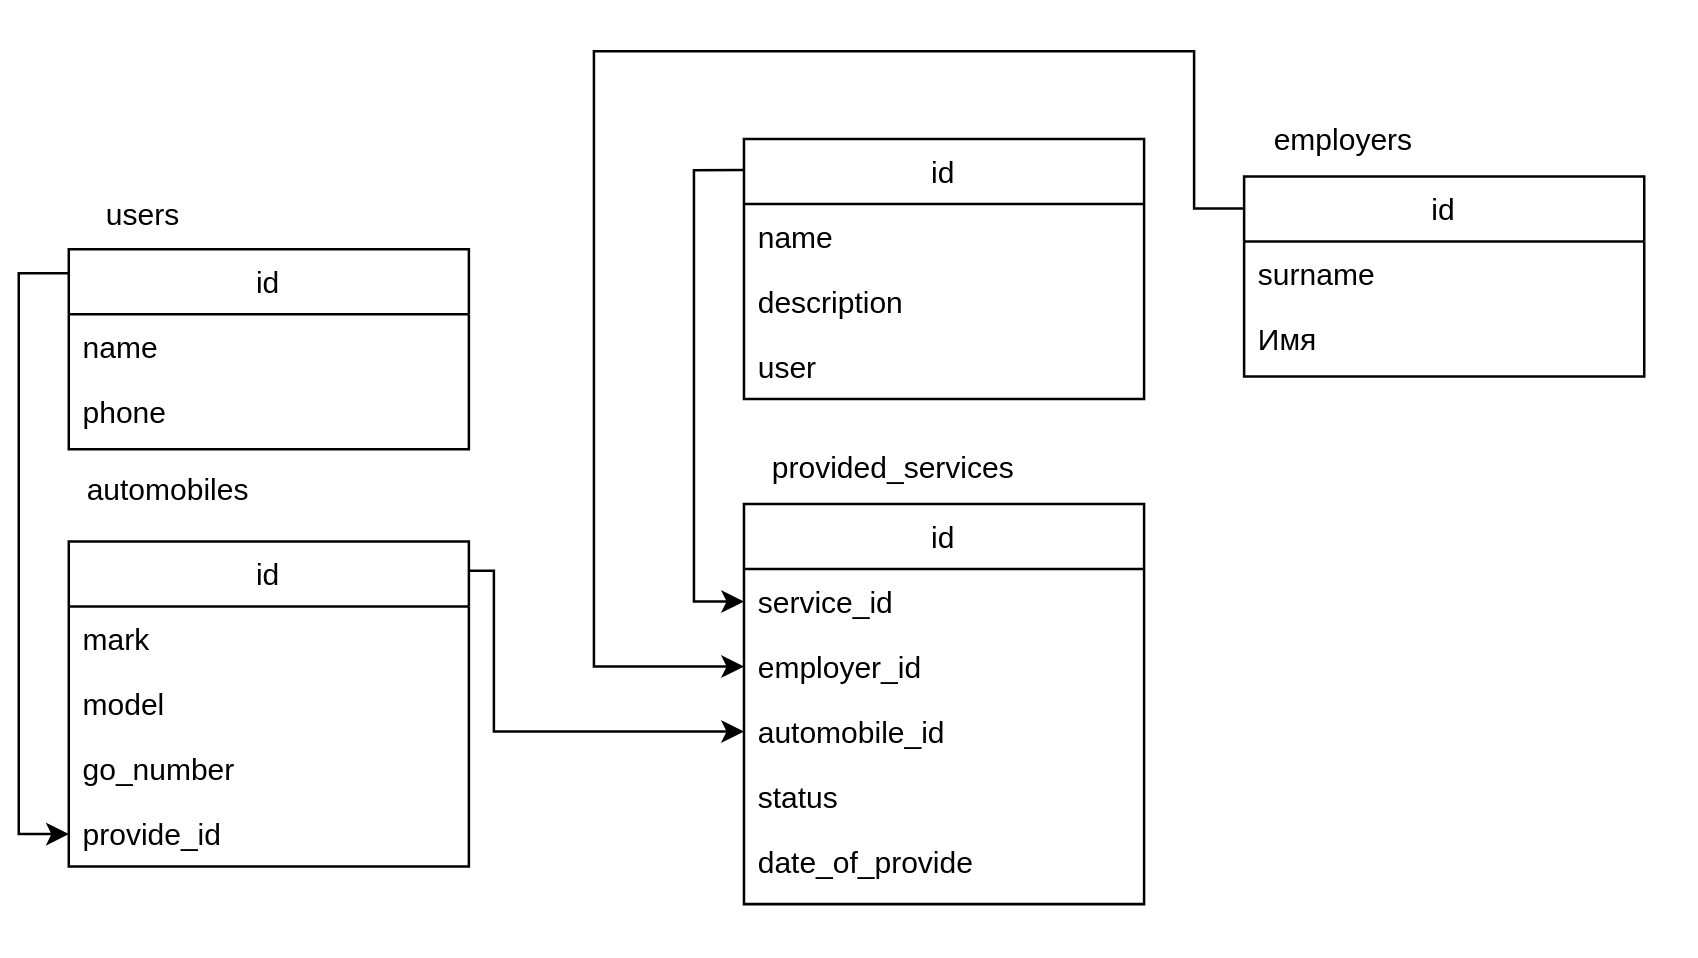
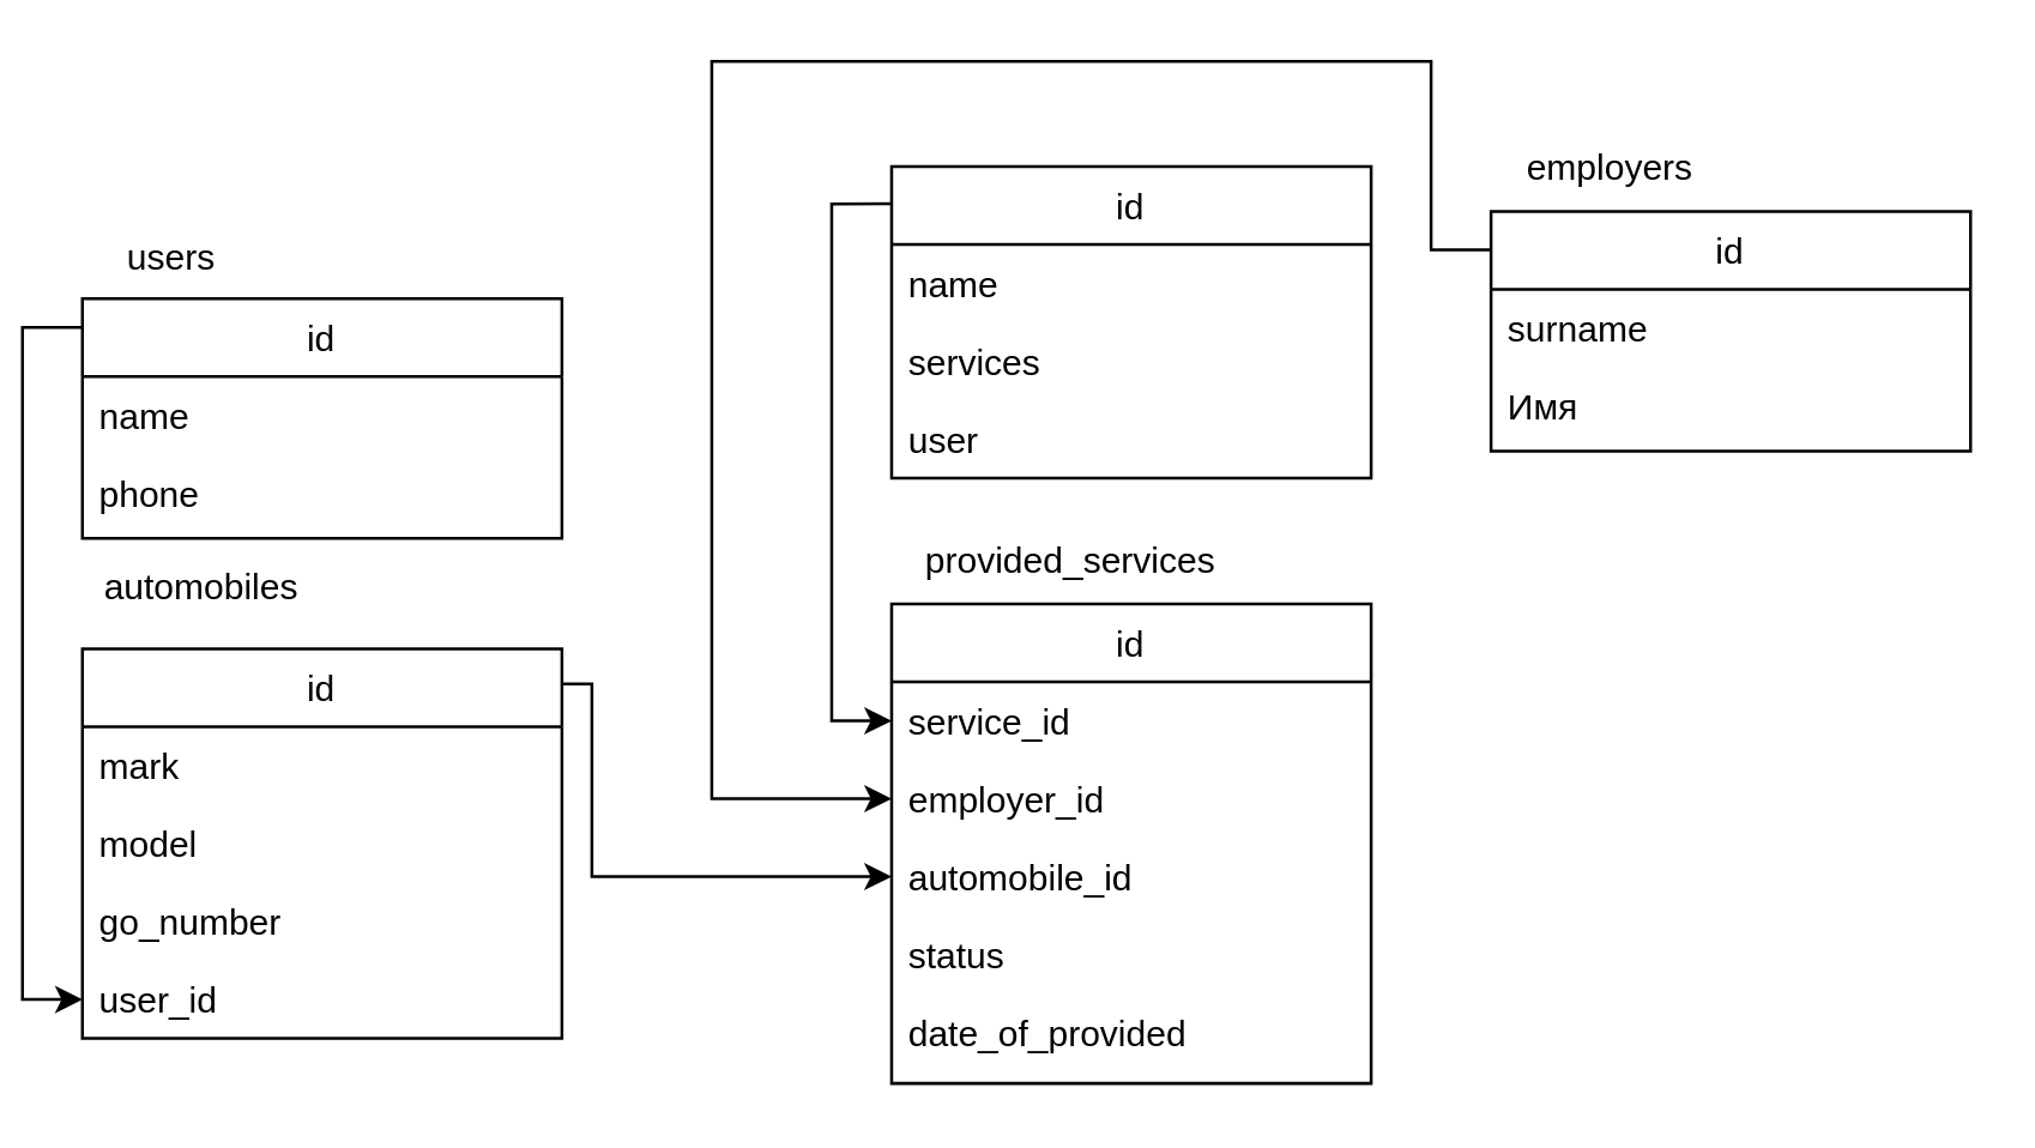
  <mxCell id="0" />
  <mxCell id="1" parent="0" />
  <mxCell id="2" style="edgeStyle=orthogonalEdgeStyle;rounded=0;orthogonalLoop=1;jettySize=auto;html=1;exitX=0;exitY=0.12;exitDx=0;exitDy=0;exitPerimeter=0;entryX=0;entryY=0.5;entryDx=0;entryDy=0;" parent="1" source="3" target="11" edge="1"><mxGeometry relative="1" as="geometry" /></mxCell>
  <mxCell id="3" value="id" style="swimlane;fontStyle=0;align=center;verticalAlign=top;childLayout=stackLayout;horizontal=1;startSize=26;horizontalStack=0;resizeParent=1;resizeLast=0;collapsible=1;marginBottom=0;rounded=0;shadow=0;strokeWidth=1;points=[[0,0,0,0,0],[0,0.12,0,0,0],[0,0.5,0,0,0],[0,0.75,0,0,0],[0,1,0,0,0],[0.25,0,0,0,0],[0.25,1,0,0,0],[0.5,0,0,0,0],[0.5,1,0,0,0],[0.75,0,0,0,0],[0.75,1,0,0,0],[1,0,0,0,0],[1,0.25,0,0,0],[1,0.5,0,0,0],[1,0.75,0,0,0],[1,1,0,0,0]];" parent="1" vertex="1"><mxGeometry x="20" y="99.11" width="160" height="80" as="geometry"><mxRectangle x="230" y="140" width="160" height="26" as="alternateBounds" /></mxGeometry></mxCell>
  <mxCell id="4" value="name" style="text;align=left;verticalAlign=top;spacingLeft=4;spacingRight=4;overflow=hidden;rotatable=0;points=[[0,0.5],[1,0.5]];portConstraint=eastwest;rounded=0;shadow=0;html=0;" parent="3" vertex="1"><mxGeometry y="26" width="160" height="26" as="geometry" /></mxCell>
  <mxCell id="5" value="phone" style="text;align=left;verticalAlign=top;spacingLeft=4;spacingRight=4;overflow=hidden;rotatable=0;points=[[0,0.5],[1,0.5]];portConstraint=eastwest;rounded=0;shadow=0;html=0;" parent="3" vertex="1"><mxGeometry y="52" width="160" height="26" as="geometry" /></mxCell>
  <mxCell id="6" style="edgeStyle=orthogonalEdgeStyle;rounded=0;orthogonalLoop=1;jettySize=auto;html=1;exitX=1;exitY=0.09;exitDx=0;exitDy=0;exitPerimeter=0;entryX=0;entryY=0.5;entryDx=0;entryDy=0;" parent="1" source="7" target="20" edge="1"><mxGeometry relative="1" as="geometry"><Array as="points"><mxPoint x="190" y="228" /><mxPoint x="190" y="292" /></Array></mxGeometry></mxCell>
  <mxCell id="7" value="id" style="swimlane;fontStyle=0;align=center;verticalAlign=top;childLayout=stackLayout;horizontal=1;startSize=26;horizontalStack=0;resizeParent=1;resizeLast=0;collapsible=1;marginBottom=0;rounded=0;shadow=0;strokeWidth=1;points=[[0,0,0,0,0],[0,0.1,0,0,0],[0,0.5,0,0,0],[0,0.75,0,0,0],[0,1,0,0,0],[0.25,0,0,0,0],[0.25,1,0,0,0],[0.5,0,0,0,0],[0.5,1,0,0,0],[0.75,0,0,0,0],[0.75,1,0,0,0],[1,0,0,0,0],[1,0.09,0,0,0],[1,0.25,0,0,0],[1,0.5,0,0,0],[1,0.75,0,0,0],[1,1,0,0,0]];" parent="1" vertex="1"><mxGeometry x="20" y="216" width="160" height="130" as="geometry"><mxRectangle x="130" y="380" width="160" height="26" as="alternateBounds" /></mxGeometry></mxCell>
  <mxCell id="8" value="mark" style="text;align=left;verticalAlign=top;spacingLeft=4;spacingRight=4;overflow=hidden;rotatable=0;points=[[0,0.5],[1,0.5]];portConstraint=eastwest;" parent="7" vertex="1"><mxGeometry y="26" width="160" height="26" as="geometry" /></mxCell>
  <mxCell id="9" value="model" style="text;align=left;verticalAlign=top;spacingLeft=4;spacingRight=4;overflow=hidden;rotatable=0;points=[[0,0.5],[1,0.5]];portConstraint=eastwest;" parent="7" vertex="1"><mxGeometry y="52" width="160" height="26" as="geometry" /></mxCell>
  <mxCell id="10" value="go_number" style="text;align=left;verticalAlign=top;spacingLeft=4;spacingRight=4;overflow=hidden;rotatable=0;points=[[0,0.5],[1,0.5]];portConstraint=eastwest;" parent="7" vertex="1"><mxGeometry y="78" width="160" height="26" as="geometry" /></mxCell>
- <mxCell id="11" value="provide_id" style="text;align=left;verticalAlign=top;spacingLeft=4;spacingRight=4;overflow=hidden;rotatable=0;points=[[0,0.5],[1,0.5]];portConstraint=eastwest;" parent="7" vertex="1"><mxGeometry y="104" width="160" height="26" as="geometry" /></mxCell>
+ <mxCell id="11" value="user_id" style="text;align=left;verticalAlign=top;spacingLeft=4;spacingRight=4;overflow=hidden;rotatable=0;points=[[0,0.5],[1,0.5]];portConstraint=eastwest;" parent="7" vertex="1"><mxGeometry y="104" width="160" height="26" as="geometry" /></mxCell>
  <mxCell id="12" style="edgeStyle=orthogonalEdgeStyle;rounded=0;orthogonalLoop=1;jettySize=auto;html=1;exitX=0;exitY=0.12;exitDx=0;exitDy=0;exitPerimeter=0;entryX=0;entryY=0.5;entryDx=0;entryDy=0;" parent="1" source="13" target="18" edge="1"><mxGeometry relative="1" as="geometry" /></mxCell>
  <mxCell id="13" value="id" style="swimlane;fontStyle=0;align=center;verticalAlign=top;childLayout=stackLayout;horizontal=1;startSize=26;horizontalStack=0;resizeParent=1;resizeLast=0;collapsible=1;marginBottom=0;rounded=0;shadow=0;strokeWidth=1;points=[[0,0,0,0,0],[0,0.12,0,0,0],[0,0.25,0,0,0],[0,0.5,0,0,0],[0,0.75,0,0,0],[0,1,0,0,0],[0.25,0,0,0,0],[0.25,1,0,0,0],[0.5,0,0,0,0],[0.5,1,0,0,0],[0.75,0,0,0,0],[0.75,1,0,0,0],[1,0,0,0,0],[1,0.12,0,0,0],[1,0.5,0,0,0],[1,0.75,0,0,0],[1,1,0,0,0]];" parent="1" vertex="1"><mxGeometry x="290" y="55" width="160" height="104" as="geometry"><mxRectangle x="550" y="140" width="160" height="26" as="alternateBounds" /></mxGeometry></mxCell>
  <mxCell id="14" value="name" style="text;align=left;verticalAlign=top;spacingLeft=4;spacingRight=4;overflow=hidden;rotatable=0;points=[[0,0.5],[1,0.5]];portConstraint=eastwest;" parent="13" vertex="1"><mxGeometry y="26" width="160" height="26" as="geometry" /></mxCell>
- <mxCell id="15" value="description" style="text;align=left;verticalAlign=top;spacingLeft=4;spacingRight=4;overflow=hidden;rotatable=0;points=[[0,0.5],[1,0.5]];portConstraint=eastwest;rounded=0;shadow=0;html=0;" parent="13" vertex="1"><mxGeometry y="52" width="160" height="26" as="geometry" /></mxCell>
+ <mxCell id="15" value="services" style="text;align=left;verticalAlign=top;spacingLeft=4;spacingRight=4;overflow=hidden;rotatable=0;points=[[0,0.5],[1,0.5]];portConstraint=eastwest;rounded=0;shadow=0;html=0;" parent="13" vertex="1"><mxGeometry y="52" width="160" height="26" as="geometry" /></mxCell>
  <mxCell id="16" value="user" style="text;align=left;verticalAlign=top;spacingLeft=4;spacingRight=4;overflow=hidden;rotatable=0;points=[[0,0.5],[1,0.5]];portConstraint=eastwest;rounded=0;shadow=0;html=0;" parent="13" vertex="1"><mxGeometry y="78" width="160" height="26" as="geometry" /></mxCell>
  <mxCell id="17" value="id" style="swimlane;fontStyle=0;align=center;verticalAlign=top;childLayout=stackLayout;horizontal=1;startSize=26;horizontalStack=0;resizeParent=1;resizeLast=0;collapsible=1;marginBottom=0;rounded=0;shadow=0;strokeWidth=1;" parent="1" vertex="1"><mxGeometry x="290" y="201" width="160" height="160" as="geometry"><mxRectangle x="550" y="140" width="160" height="26" as="alternateBounds" /></mxGeometry></mxCell>
  <mxCell id="18" value="service_id" style="text;align=left;verticalAlign=top;spacingLeft=4;spacingRight=4;overflow=hidden;rotatable=0;points=[[0,0.5],[1,0.5]];portConstraint=eastwest;" parent="17" vertex="1"><mxGeometry y="26" width="160" height="26" as="geometry" /></mxCell>
  <mxCell id="19" value="employer_id" style="text;align=left;verticalAlign=top;spacingLeft=4;spacingRight=4;overflow=hidden;rotatable=0;points=[[0,0.5],[1,0.5]];portConstraint=eastwest;rounded=0;shadow=0;html=0;" parent="17" vertex="1"><mxGeometry y="52" width="160" height="26" as="geometry" /></mxCell>
  <mxCell id="20" value="automobile_id" style="text;align=left;verticalAlign=top;spacingLeft=4;spacingRight=4;overflow=hidden;rotatable=0;points=[[0,0.5],[1,0.5]];portConstraint=eastwest;rounded=0;shadow=0;html=0;" parent="17" vertex="1"><mxGeometry y="78" width="160" height="26" as="geometry" /></mxCell>
  <mxCell id="21" value="status" style="text;align=left;verticalAlign=top;spacingLeft=4;spacingRight=4;overflow=hidden;rotatable=0;points=[[0,0.5],[1,0.5]];portConstraint=eastwest;rounded=0;shadow=0;html=0;" parent="17" vertex="1"><mxGeometry y="104" width="160" height="26" as="geometry" /></mxCell>
- <mxCell id="22" value="date_of_provide" style="text;align=left;verticalAlign=top;spacingLeft=4;spacingRight=4;overflow=hidden;rotatable=0;points=[[0,0.5],[1,0.5]];portConstraint=eastwest;rounded=0;shadow=0;html=0;" parent="17" vertex="1"><mxGeometry y="130" width="160" height="26" as="geometry" /></mxCell>
+ <mxCell id="22" value="date_of_provided" style="text;align=left;verticalAlign=top;spacingLeft=4;spacingRight=4;overflow=hidden;rotatable=0;points=[[0,0.5],[1,0.5]];portConstraint=eastwest;rounded=0;shadow=0;html=0;" parent="17" vertex="1"><mxGeometry y="130" width="160" height="26" as="geometry" /></mxCell>
  <mxCell id="23" style="edgeStyle=orthogonalEdgeStyle;rounded=0;orthogonalLoop=1;jettySize=auto;html=1;exitX=0;exitY=0.16;exitDx=0;exitDy=0;exitPerimeter=0;entryX=0;entryY=0.5;entryDx=0;entryDy=0;" parent="1" source="24" target="19" edge="1"><mxGeometry relative="1" as="geometry"><Array as="points"><mxPoint x="470" y="83" /><mxPoint x="470" y="20" /><mxPoint y="20" x="230" /><mxPoint y="266" x="230" /></Array></mxGeometry></mxCell>
  <mxCell id="24" value="id" style="swimlane;fontStyle=0;align=center;verticalAlign=top;childLayout=stackLayout;horizontal=1;startSize=26;horizontalStack=0;resizeParent=1;resizeLast=0;collapsible=1;marginBottom=0;rounded=0;shadow=0;strokeWidth=1;points=[[0,0,0,0,0],[0,0.16,0,0,0],[0,0.5,0,0,0],[0,0.75,0,0,0],[0,1,0,0,0],[0.25,0,0,0,0],[0.25,1,0,0,0],[0.5,0,0,0,0],[0.5,1,0,0,0],[0.75,0,0,0,0],[0.75,1,0,0,0],[1,0,0,0,0],[1,0.25,0,0,0],[1,0.5,0,0,0],[1,0.75,0,0,0],[1,1,0,0,0]];" parent="1" vertex="1"><mxGeometry x="490" y="70" width="160" height="80" as="geometry"><mxRectangle x="230" y="140" width="160" height="26" as="alternateBounds" /></mxGeometry></mxCell>
  <mxCell id="25" value="surname" style="text;align=left;verticalAlign=top;spacingLeft=4;spacingRight=4;overflow=hidden;rotatable=0;points=[[0,0.5],[1,0.5]];portConstraint=eastwest;" parent="24" vertex="1"><mxGeometry y="26" width="160" height="26" as="geometry" /></mxCell>
  <mxCell id="26" value="Имя" style="text;align=left;verticalAlign=top;spacingLeft=4;spacingRight=4;overflow=hidden;rotatable=0;points=[[0,0.5],[1,0.5]];portConstraint=eastwest;rounded=0;shadow=0;html=0;" parent="24" vertex="1"><mxGeometry y="52" width="160" height="26" as="geometry" /></mxCell>
  <mxCell id="27" value="users" style="text;html=1;align=center;verticalAlign=middle;whiteSpace=wrap;rounded=0;" parent="1" vertex="1"><mxGeometry x="30" y="80" width="40" height="11.89" as="geometry" /></mxCell>
  <mxCell id="28" value="automobiles" style="text;html=1;align=center;verticalAlign=middle;whiteSpace=wrap;rounded=0;" parent="1" vertex="1"><mxGeometry x="25" y="187.89" width="70" height="17.11" as="geometry" /></mxCell>
  <mxCell id="29" value="provided_services" style="text;html=1;align=center;verticalAlign=middle;whiteSpace=wrap;rounded=0;" parent="1" vertex="1"><mxGeometry x="300" y="182" width="100" height="10.89" as="geometry" /></mxCell>
  <mxCell id="30" value="employers" style="text;html=1;align=center;verticalAlign=middle;whiteSpace=wrap;rounded=0;" parent="1" vertex="1"><mxGeometry x="500" y="50" width="60" height="11.89" as="geometry" /></mxCell>
